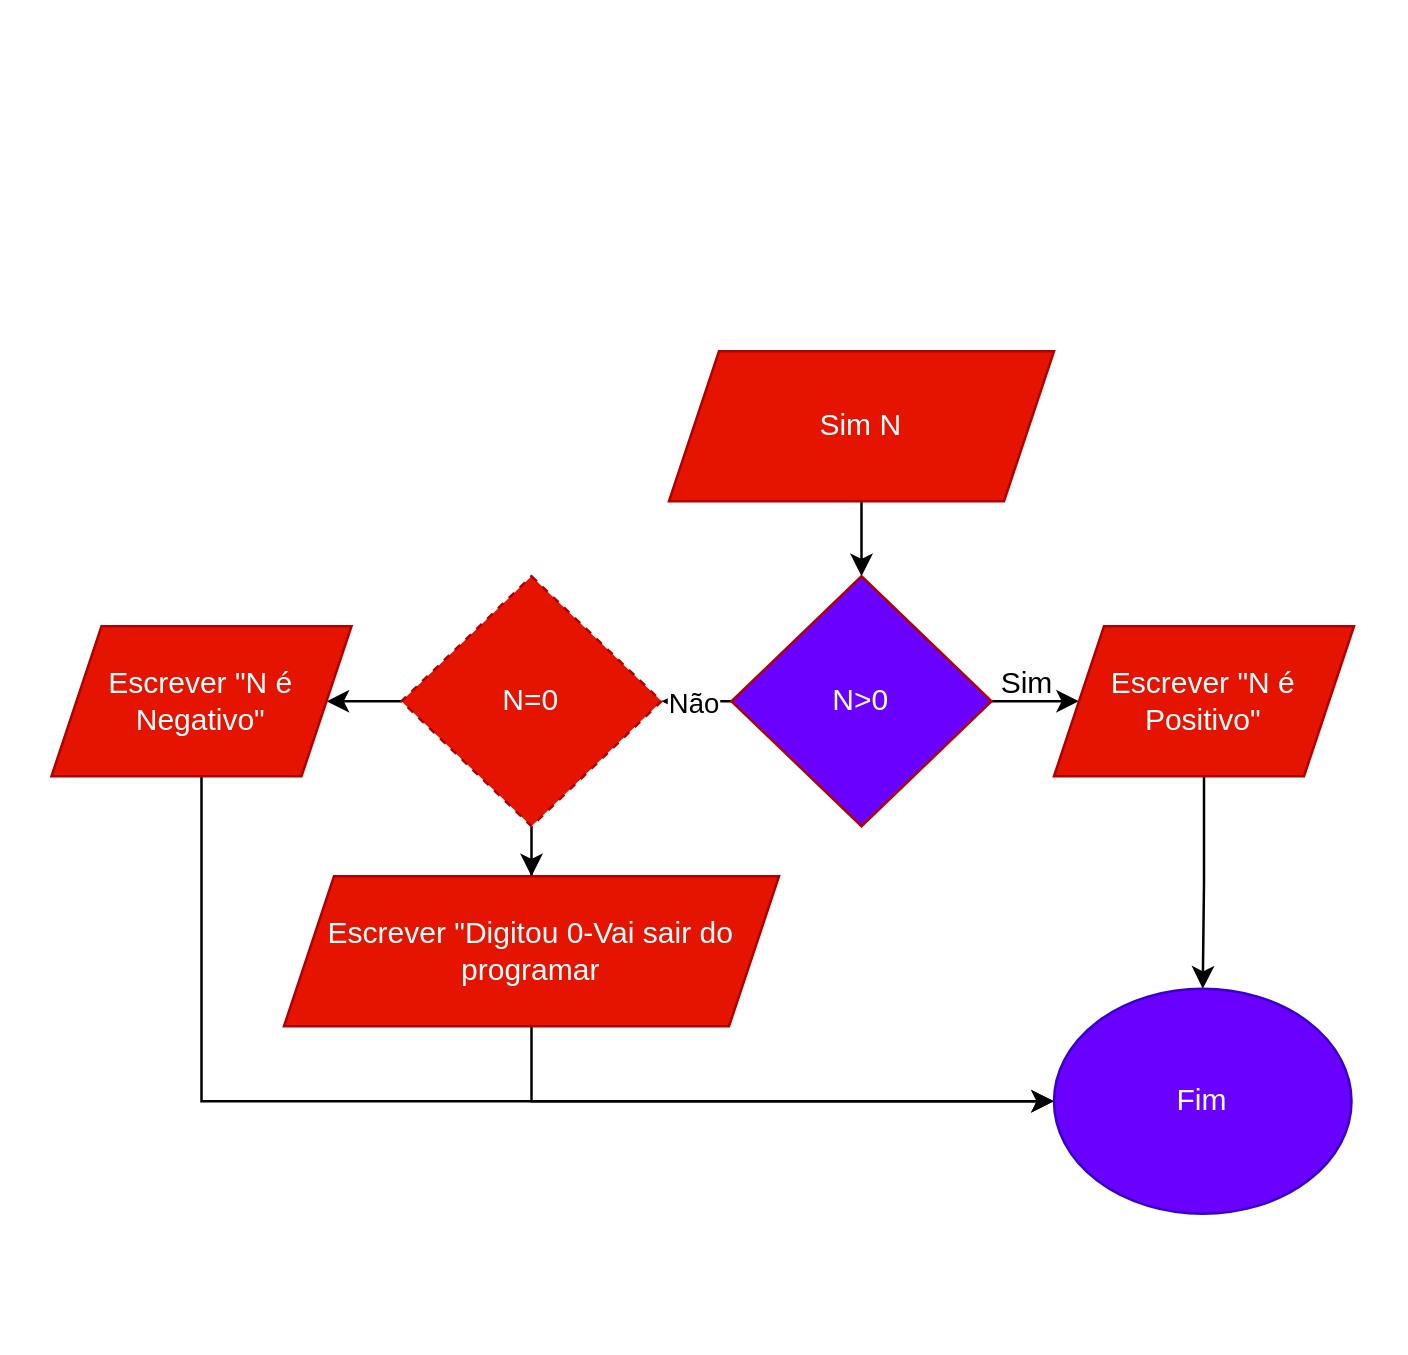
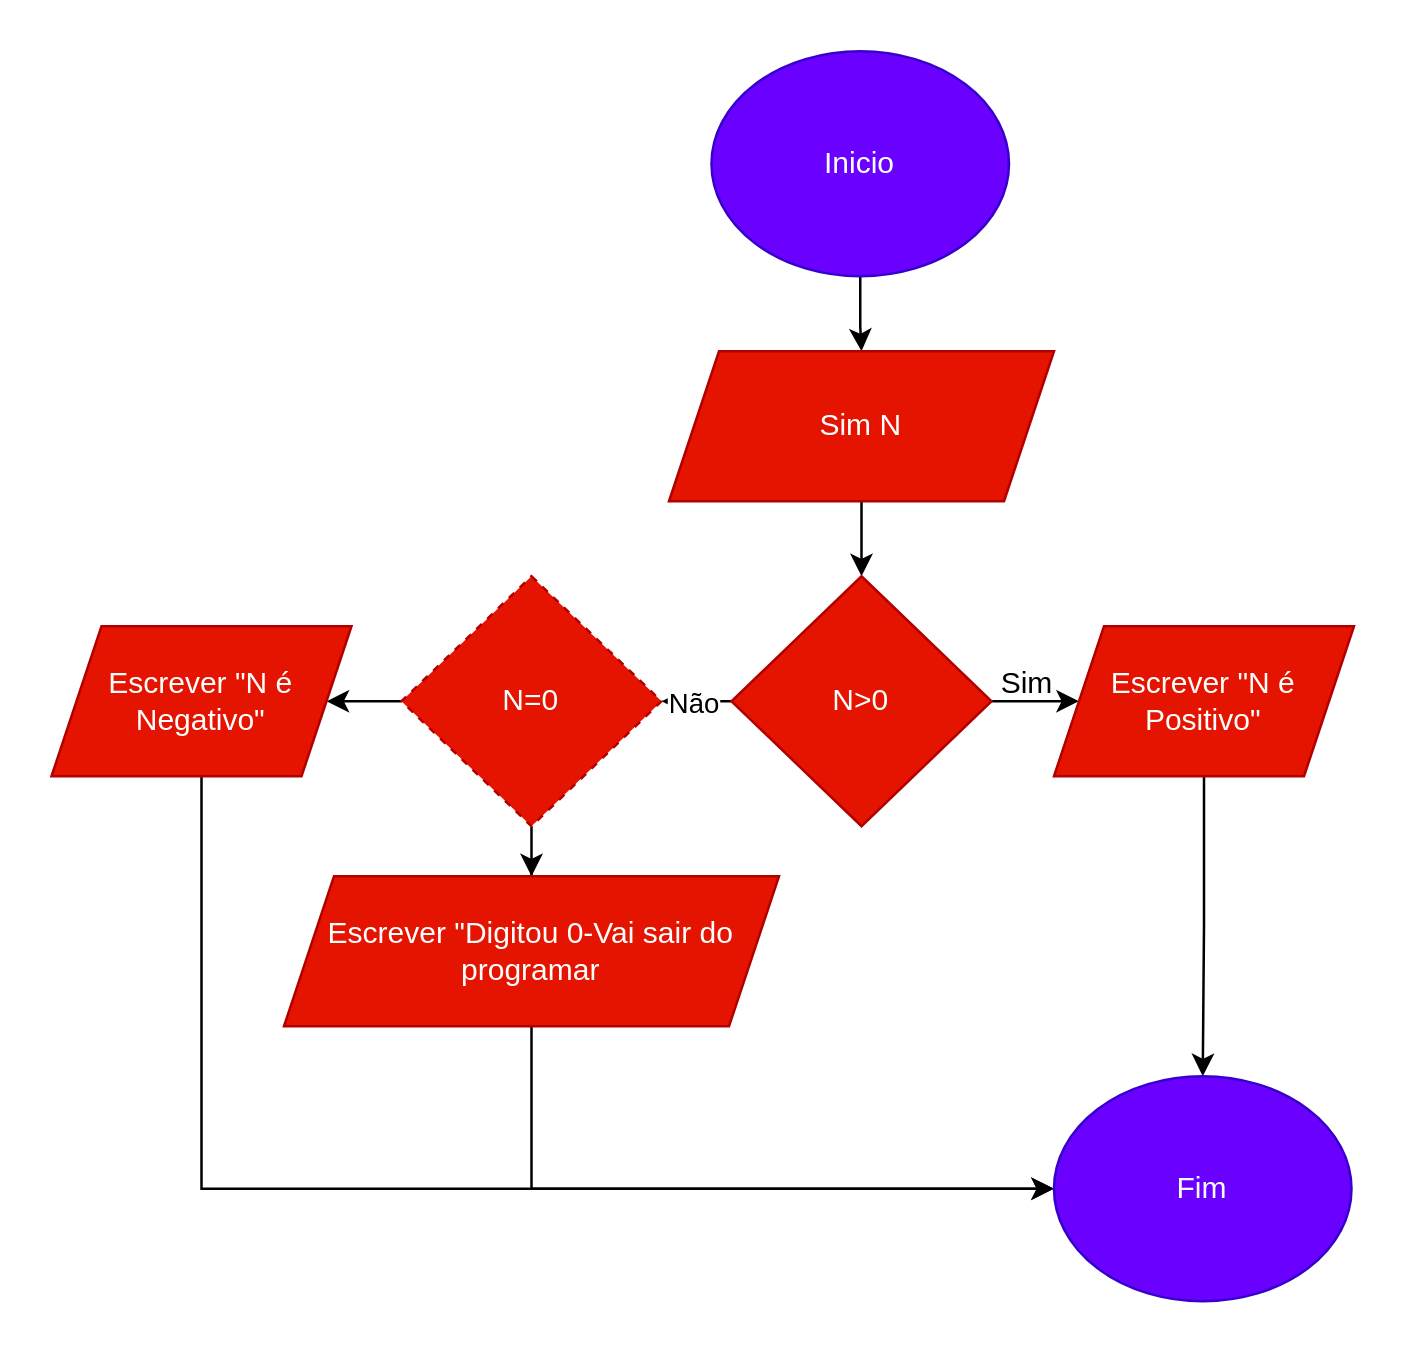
  <mxCell id="0" />
  <mxCell id="1" parent="0" />
+ <mxCell id="2" value="" style="edgeStyle=orthogonalEdgeStyle;rounded=0;orthogonalLoop=1;jettySize=auto;html=1;" edge="1" parent="1" source="3" target="5"><mxGeometry relative="1" as="geometry" /></mxCell>
+ <mxCell id="3" value="Inicio" style="ellipse;whiteSpace=wrap;html=1;fillColor=#6a00ff;strokeColor=#3700CC;fontColor=#ffffff;" parent="1" vertex="1"><mxGeometry x="284" y="20" width="119" height="90" as="geometry" /></mxCell>
  <mxCell id="4" value="" style="edgeStyle=orthogonalEdgeStyle;rounded=0;orthogonalLoop=1;jettySize=auto;html=1;" edge="1" parent="1" source="5" target="9"><mxGeometry relative="1" as="geometry" /></mxCell>
  <mxCell id="5" value="Sim N" style="shape=parallelogram;perimeter=parallelogramPerimeter;whiteSpace=wrap;html=1;fixedSize=1;fillColor=#e51400;fontColor=#ffffff;strokeColor=#B20000;" vertex="1" parent="1"><mxGeometry x="267" y="140" width="154" height="60" as="geometry" /></mxCell>
  <mxCell id="6" value="" style="edgeStyle=orthogonalEdgeStyle;rounded=0;orthogonalLoop=1;jettySize=auto;html=1;" edge="1" parent="1" source="9" target="11"><mxGeometry relative="1" as="geometry" /></mxCell>
  <mxCell id="7" value="" style="edgeStyle=orthogonalEdgeStyle;rounded=0;orthogonalLoop=1;jettySize=auto;html=1;" edge="1" parent="1" source="9" target="15"><mxGeometry relative="1" as="geometry" /></mxCell>
  <mxCell id="8" value="Não" style="edgeLabel;html=1;align=center;verticalAlign=middle;resizable=0;points=[];" vertex="1" connectable="0" parent="7"><mxGeometry x="0.527" relative="1" as="geometry"><mxPoint as="offset" /></mxGeometry></mxCell>
- <mxCell id="9" value="N&amp;gt;0" style="rhombus;whiteSpace=wrap;html=1;fillColor=#6a00ff;strokeColor=#B20000;fontColor=#ffffff;" vertex="1" parent="1"><mxGeometry x="292" y="230" width="104" height="100" as="geometry" /></mxCell>
+ <mxCell id="9" value="N&amp;gt;0" style="rhombus;whiteSpace=wrap;html=1;fillColor=#e51400;strokeColor=#B20000;fontColor=#ffffff;" vertex="1" parent="1"><mxGeometry x="292" y="230" width="104" height="100" as="geometry" /></mxCell>
  <mxCell id="10" style="edgeStyle=orthogonalEdgeStyle;rounded=0;orthogonalLoop=1;jettySize=auto;html=1;" edge="1" parent="1" source="11" target="20"><mxGeometry relative="1" as="geometry" /></mxCell>
  <mxCell id="11" value="Escrever &quot;N é Positivo&quot;" style="shape=parallelogram;perimeter=parallelogramPerimeter;whiteSpace=wrap;html=1;fixedSize=1;fillColor=#e51400;strokeColor=#B20000;fontColor=#ffffff;" vertex="1" parent="1"><mxGeometry x="421" y="250" width="120" height="60" as="geometry" /></mxCell>
  <mxCell id="12" value="Sim" style="text;html=1;align=center;verticalAlign=middle;resizable=0;points=[];autosize=1;strokeColor=none;fillColor=none;" vertex="1" parent="1"><mxGeometry x="390" y="258" width="40" height="30" as="geometry" /></mxCell>
  <mxCell id="13" value="" style="edgeStyle=orthogonalEdgeStyle;rounded=0;orthogonalLoop=1;jettySize=auto;html=1;" edge="1" parent="1" source="15" target="17"><mxGeometry relative="1" as="geometry" /></mxCell>
  <mxCell id="14" value="" style="edgeStyle=orthogonalEdgeStyle;rounded=0;orthogonalLoop=1;jettySize=auto;html=1;" edge="1" parent="1" source="15" target="19"><mxGeometry relative="1" as="geometry" /></mxCell>
  <mxCell id="15" value="N=0" style="rhombus;whiteSpace=wrap;html=1;fillColor=#e51400;strokeColor=#B20000;fontColor=#ffffff;dashed=1;" vertex="1" parent="1"><mxGeometry x="160" y="230" width="104" height="100" as="geometry" /></mxCell>
  <mxCell id="16" style="edgeStyle=orthogonalEdgeStyle;rounded=0;orthogonalLoop=1;jettySize=auto;html=1;exitX=0.5;exitY=1;exitDx=0;exitDy=0;entryX=0;entryY=0.5;entryDx=0;entryDy=0;" edge="1" parent="1" source="17" target="20"><mxGeometry relative="1" as="geometry" /></mxCell>
  <mxCell id="17" value="Escrever &quot;N é Negativo&quot;" style="shape=parallelogram;perimeter=parallelogramPerimeter;whiteSpace=wrap;html=1;fixedSize=1;fillColor=#e51400;strokeColor=#B20000;fontColor=#ffffff;" vertex="1" parent="1"><mxGeometry x="20" y="250" width="120" height="60" as="geometry" /></mxCell>
  <mxCell id="18" style="edgeStyle=orthogonalEdgeStyle;rounded=0;orthogonalLoop=1;jettySize=auto;html=1;exitX=0.5;exitY=1;exitDx=0;exitDy=0;entryX=0;entryY=0.5;entryDx=0;entryDy=0;" edge="1" parent="1" source="19" target="20"><mxGeometry relative="1" as="geometry" /></mxCell>
  <mxCell id="19" value="Escrever &quot;Digitou 0-Vai sair do programar" style="shape=parallelogram;perimeter=parallelogramPerimeter;whiteSpace=wrap;html=1;fixedSize=1;fillColor=#e51400;strokeColor=#B20000;fontColor=#ffffff;" vertex="1" parent="1"><mxGeometry x="113" y="350" width="198" height="60" as="geometry" /></mxCell>
- <mxCell id="20" value="Fim" style="ellipse;whiteSpace=wrap;html=1;fillColor=#6a00ff;strokeColor=#3700CC;fontColor=#ffffff;" vertex="1" parent="1"><mxGeometry x="421" y="395" width="119" height="90" as="geometry" /></mxCell>
+ <mxCell id="20" value="Fim" style="ellipse;whiteSpace=wrap;html=1;fillColor=#6a00ff;strokeColor=#3700CC;fontColor=#ffffff;" vertex="1" parent="1"><mxGeometry x="421" y="430" width="119" height="90" as="geometry" /></mxCell>
